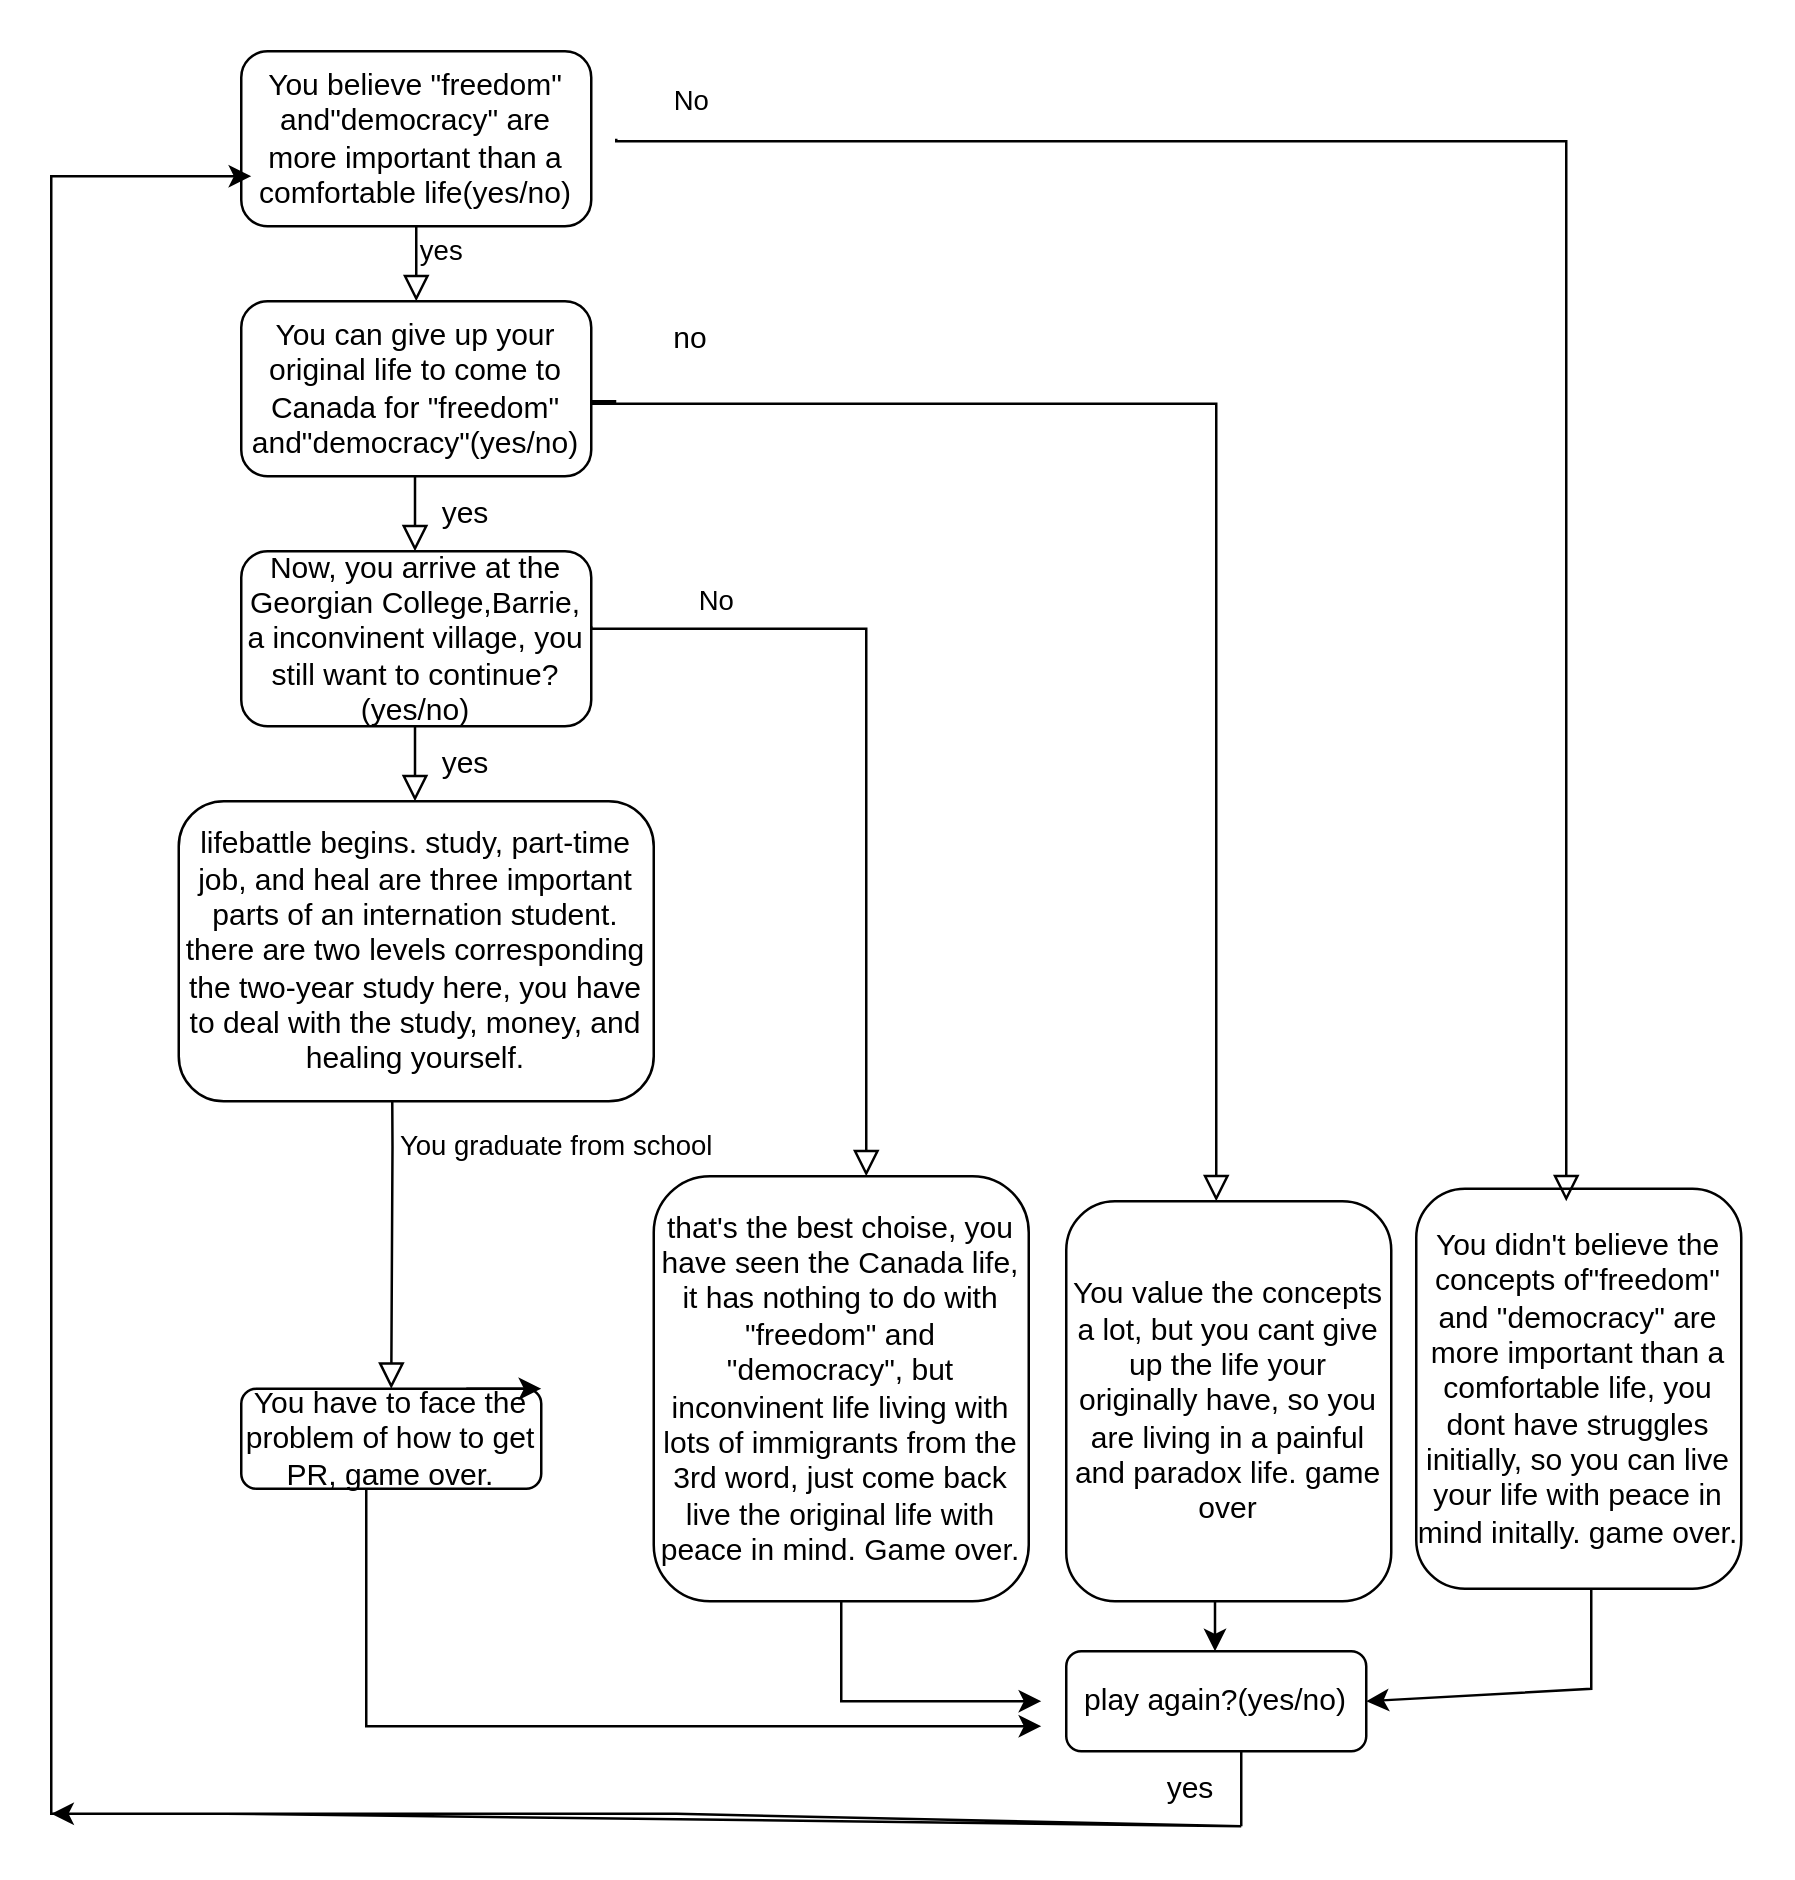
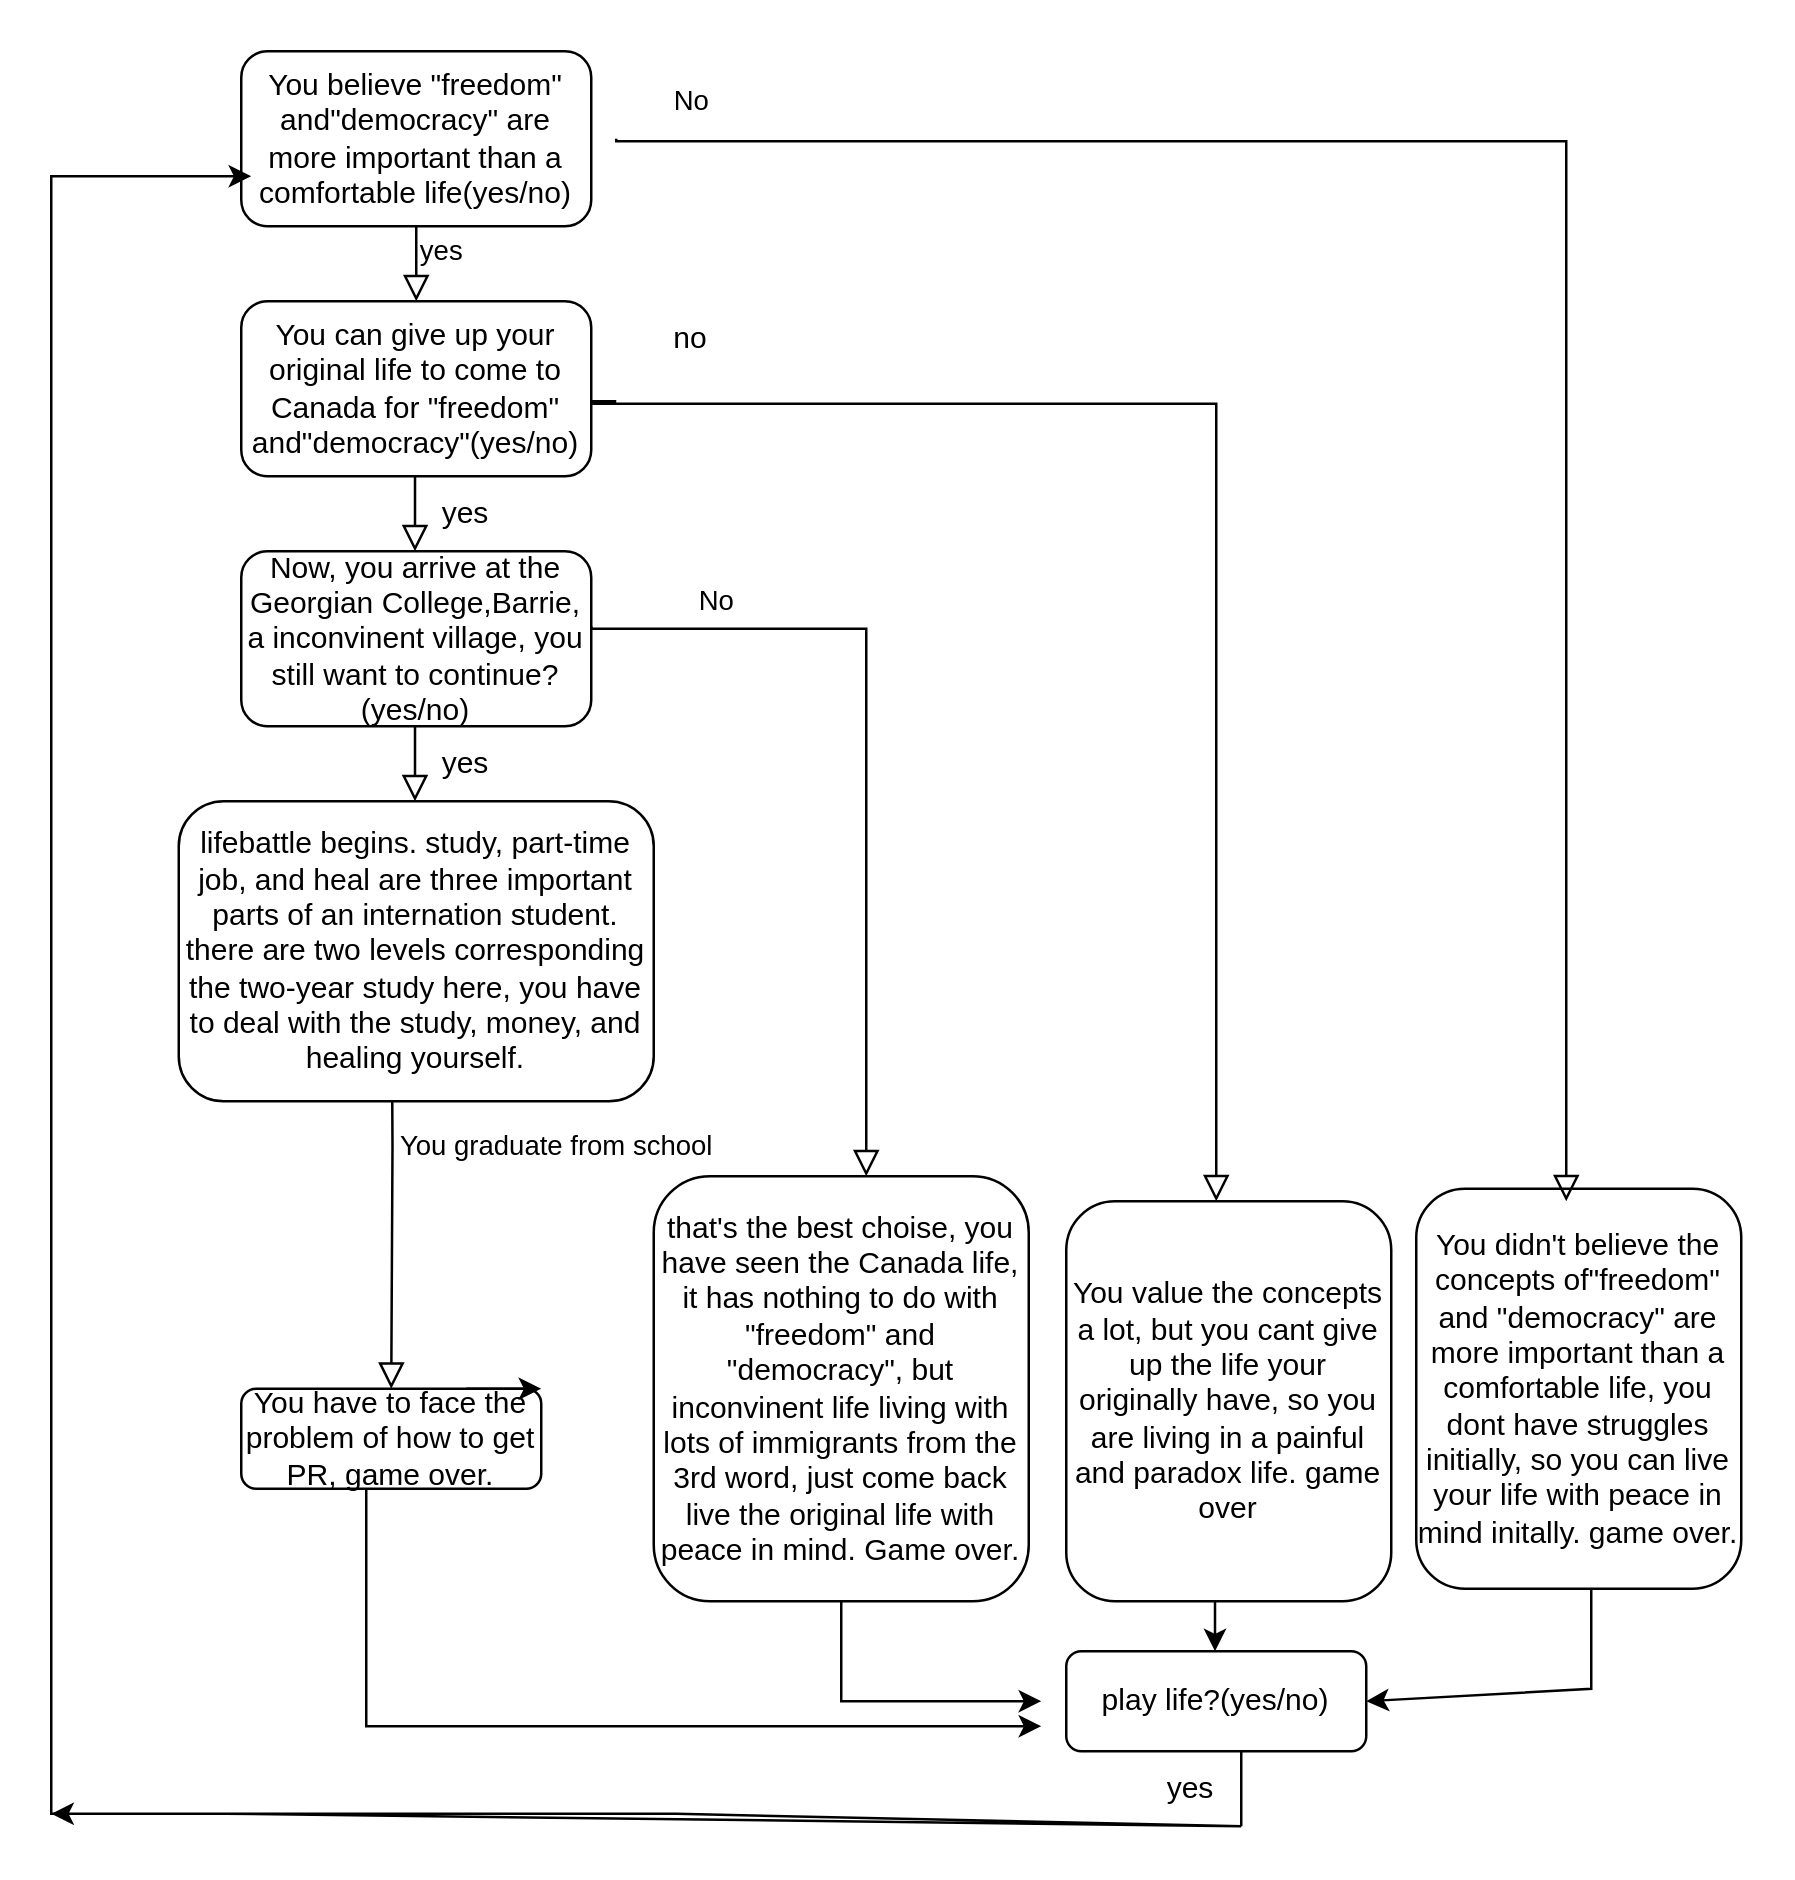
  <mxCell id="0" />
  <mxCell id="1" parent="0" />
  <mxCell id="2" value="" style="rounded=0;html=1;jettySize=auto;orthogonalLoop=1;fontSize=11;endArrow=block;endFill=0;endSize=8;strokeWidth=1;shadow=0;labelBackgroundColor=none;edgeStyle=orthogonalEdgeStyle;" parent="1" source="3" edge="1"><mxGeometry relative="1" as="geometry"><mxPoint x="166" y="120" as="targetPoint" /></mxGeometry></mxCell>
  <mxCell id="3" value="You believe &quot;freedom&quot; and&quot;democracy&quot; are more important than a comfortable life(yes/no)" style="rounded=1;whiteSpace=wrap;html=1;fontSize=12;glass=0;strokeWidth=1;shadow=0;" parent="1" vertex="1"><mxGeometry x="96" y="20" width="140" height="70" as="geometry" /></mxCell>
  <mxCell id="4" value="&amp;nbsp; &amp;nbsp; &amp;nbsp; &amp;nbsp; &amp;nbsp; &amp;nbsp; &amp;nbsp; &amp;nbsp; &amp;nbsp;You graduate from school" style="rounded=0;html=1;jettySize=auto;orthogonalLoop=1;fontSize=11;endArrow=block;endFill=0;endSize=8;strokeWidth=1;shadow=0;labelBackgroundColor=none;edgeStyle=orthogonalEdgeStyle;" parent="1" target="5" edge="1"><mxGeometry x="0.003" y="-39" relative="1" as="geometry"><mxPoint x="39" y="39" as="offset" /><mxPoint x="156" y="360" as="sourcePoint" /></mxGeometry></mxCell>
  <mxCell id="5" value="You have to face the problem of how to get PR, game over." style="rounded=1;whiteSpace=wrap;html=1;fontSize=12;glass=0;strokeWidth=1;shadow=0;" parent="1" vertex="1"><mxGeometry x="96" y="555" width="120" height="40" as="geometry" /></mxCell>
  <mxCell id="6" value="You can give up your original life to come to Canada for &quot;freedom&quot; and&quot;democracy&quot;(yes/no)" style="rounded=1;whiteSpace=wrap;html=1;fontSize=12;glass=0;strokeWidth=1;shadow=0;" vertex="1" parent="1"><mxGeometry x="96" y="120" width="140" height="70" as="geometry" /></mxCell>
  <mxCell id="7" value="" style="rounded=0;html=1;jettySize=auto;orthogonalLoop=1;fontSize=11;endArrow=block;endFill=0;endSize=8;strokeWidth=1;shadow=0;labelBackgroundColor=none;edgeStyle=orthogonalEdgeStyle;" edge="1" parent="1"><mxGeometry relative="1" as="geometry"><mxPoint x="165.5" y="190" as="sourcePoint" /><mxPoint x="165.5" y="220" as="targetPoint" /></mxGeometry></mxCell>
  <mxCell id="8" value="Now, you arrive at the Georgian College,Barrie, a inconvinent village, you still want to continue?(yes/no)" style="rounded=1;whiteSpace=wrap;html=1;fontSize=12;glass=0;strokeWidth=1;shadow=0;" vertex="1" parent="1"><mxGeometry x="96" y="220" width="140" height="70" as="geometry" /></mxCell>
  <mxCell id="9" value="lifebattle begins. study, part-time job, and heal are three important parts of an internation student. there are two levels corresponding the two-year study here, you have to deal with the study, money, and healing yourself." style="rounded=1;whiteSpace=wrap;html=1;fontSize=12;glass=0;strokeWidth=1;shadow=0;" vertex="1" parent="1"><mxGeometry x="71" y="320" width="190" height="120" as="geometry" /></mxCell>
  <mxCell id="10" value="" style="rounded=0;html=1;jettySize=auto;orthogonalLoop=1;fontSize=11;endArrow=block;endFill=0;endSize=8;strokeWidth=1;shadow=0;labelBackgroundColor=none;edgeStyle=orthogonalEdgeStyle;" edge="1" parent="1"><mxGeometry relative="1" as="geometry"><mxPoint x="165.5" y="290" as="sourcePoint" /><mxPoint x="165.5" y="320" as="targetPoint" /></mxGeometry></mxCell>
  <mxCell id="11" style="edgeStyle=orthogonalEdgeStyle;rounded=0;orthogonalLoop=1;jettySize=auto;html=1;exitX=0.75;exitY=0;exitDx=0;exitDy=0;entryX=1;entryY=0;entryDx=0;entryDy=0;" edge="1" parent="1" source="5" target="5"><mxGeometry relative="1" as="geometry" /></mxCell>
  <mxCell id="12" value="You didn't believe the concepts of&quot;freedom&quot; and &quot;democracy&quot; are more important than a comfortable life, you dont have struggles initially, so you can live your life with peace in mind initally. game over." style="rounded=1;whiteSpace=wrap;html=1;fontSize=12;glass=0;strokeWidth=1;shadow=0;" vertex="1" parent="1"><mxGeometry x="566" y="475" width="130" height="160" as="geometry" /></mxCell>
  <mxCell id="13" value="No" style="edgeStyle=orthogonalEdgeStyle;rounded=0;html=1;jettySize=auto;orthogonalLoop=1;fontSize=11;endArrow=block;endFill=0;endSize=8;strokeWidth=1;shadow=0;labelBackgroundColor=none;" edge="1" parent="1"><mxGeometry x="-0.691" y="11" relative="1" as="geometry"><mxPoint as="offset" /><mxPoint x="236" y="250" as="sourcePoint" /><mxPoint x="346" y="470" as="targetPoint" /><Array as="points"><mxPoint x="236" y="251" /><mxPoint x="346" y="251" /></Array></mxGeometry></mxCell>
  <mxCell id="14" value="that's the best choise, you have seen the Canada life, it has nothing to do with &quot;freedom&quot; and &quot;democracy&quot;, but inconvinent life living with lots of immigrants from the 3rd word, just come back live the original life with peace in mind. Game over." style="rounded=1;whiteSpace=wrap;html=1;fontSize=12;glass=0;strokeWidth=1;shadow=0;" vertex="1" parent="1"><mxGeometry x="261" y="470" width="150" height="170" as="geometry" /></mxCell>
  <mxCell id="15" value="yes" style="edgeStyle=orthogonalEdgeStyle;rounded=0;html=1;jettySize=auto;orthogonalLoop=1;fontSize=11;endArrow=block;endFill=0;endSize=8;strokeWidth=1;shadow=0;labelBackgroundColor=none;" edge="1" parent="1"><mxGeometry x="-0.966" y="-85" relative="1" as="geometry"><mxPoint x="25" y="-60" as="offset" /><mxPoint x="246" y="160" as="sourcePoint" /><mxPoint x="486" y="480" as="targetPoint" /><Array as="points"><mxPoint x="236" y="160" /><mxPoint x="236" y="161" /><mxPoint x="486" y="161" /></Array></mxGeometry></mxCell>
  <mxCell id="16" value="You value the concepts a lot, but you cant give up the life your originally have, so you are living in a painful and paradox life. game over" style="rounded=1;whiteSpace=wrap;html=1;fontSize=12;glass=0;strokeWidth=1;shadow=0;" vertex="1" parent="1"><mxGeometry x="426" y="480" width="130" height="160" as="geometry" /></mxCell>
  <mxCell id="17" value="" style="endArrow=classic;startArrow=classic;html=1;rounded=0;exitX=0;exitY=0.5;exitDx=0;exitDy=0;" edge="1" parent="1"><mxGeometry width="50" height="50" relative="1" as="geometry"><mxPoint x="100" y="70" as="sourcePoint" /><mxPoint x="20" y="725" as="targetPoint" /><Array as="points"><mxPoint x="20" y="70" /><mxPoint x="20" y="355" /><mxPoint x="20" y="685" /><mxPoint x="20" y="725" /><mxPoint x="60" y="725" /><mxPoint x="190" y="725" /><mxPoint x="270" y="725" /><mxPoint x="496" y="730" /><mxPoint x="90" y="725" /></Array></mxGeometry></mxCell>
- <mxCell id="18" value="play again?(yes/no)" style="rounded=1;whiteSpace=wrap;html=1;fontSize=12;glass=0;strokeWidth=1;shadow=0;" vertex="1" parent="1"><mxGeometry x="426" y="660" width="120" height="40" as="geometry" /></mxCell>
+ <mxCell id="18" value="play life?(yes/no)" style="rounded=1;whiteSpace=wrap;html=1;fontSize=12;glass=0;strokeWidth=1;shadow=0;" vertex="1" parent="1"><mxGeometry x="426" y="660" width="120" height="40" as="geometry" /></mxCell>
  <mxCell id="19" value="" style="endArrow=classic;html=1;rounded=0;exitX=0.5;exitY=1;exitDx=0;exitDy=0;" edge="1" parent="1" source="14"><mxGeometry width="50" height="50" relative="1" as="geometry"><mxPoint x="326" y="710" as="sourcePoint" /><mxPoint x="416" y="680" as="targetPoint" /><Array as="points"><mxPoint x="336" y="680" /></Array></mxGeometry></mxCell>
  <mxCell id="20" value="" style="endArrow=classic;html=1;rounded=0;exitX=0.5;exitY=1;exitDx=0;exitDy=0;" edge="1" parent="1"><mxGeometry width="50" height="50" relative="1" as="geometry"><mxPoint x="146" y="595" as="sourcePoint" /><mxPoint x="416" y="690" as="targetPoint" /><Array as="points"><mxPoint x="146" y="635" /><mxPoint x="146" y="690" /></Array></mxGeometry></mxCell>
  <mxCell id="21" value="" style="endArrow=classic;html=1;rounded=0;exitX=0.5;exitY=1;exitDx=0;exitDy=0;entryX=1;entryY=0.5;entryDx=0;entryDy=0;" edge="1" parent="1" target="18"><mxGeometry width="50" height="50" relative="1" as="geometry"><mxPoint x="636" y="635" as="sourcePoint" /><mxPoint x="716" y="675" as="targetPoint" /><Array as="points"><mxPoint x="636" y="675" /></Array></mxGeometry></mxCell>
  <mxCell id="22" value="" style="endArrow=none;html=1;rounded=0;" edge="1" parent="1"><mxGeometry width="50" height="50" relative="1" as="geometry"><mxPoint x="496" y="730" as="sourcePoint" /><mxPoint x="496" y="700" as="targetPoint" /></mxGeometry></mxCell>
  <mxCell id="23" value="No" style="edgeStyle=orthogonalEdgeStyle;rounded=0;html=1;jettySize=auto;orthogonalLoop=1;fontSize=11;endArrow=block;endFill=0;endSize=8;strokeWidth=1;shadow=0;labelBackgroundColor=none;" edge="1" parent="1"><mxGeometry x="-0.923" y="16" relative="1" as="geometry"><mxPoint as="offset" /><mxPoint x="246" y="55" as="sourcePoint" /><mxPoint x="626" y="480" as="targetPoint" /><Array as="points"><mxPoint x="246" y="56" /><mxPoint x="626" y="56" /></Array></mxGeometry></mxCell>
  <mxCell id="24" value="" style="endArrow=classic;html=1;rounded=0;" edge="1" parent="1"><mxGeometry width="50" height="50" relative="1" as="geometry"><mxPoint x="485.5" y="640" as="sourcePoint" /><mxPoint x="485.5" y="660" as="targetPoint" /></mxGeometry></mxCell>
  <mxCell id="25" value="yes" style="text;html=1;align=center;verticalAlign=middle;whiteSpace=wrap;rounded=0;" vertex="1" parent="1"><mxGeometry x="156" y="190" width="60" height="30" as="geometry" /></mxCell>
  <mxCell id="26" value="yes" style="text;html=1;align=center;verticalAlign=middle;whiteSpace=wrap;rounded=0;" vertex="1" parent="1"><mxGeometry x="156" y="290" width="60" height="30" as="geometry" /></mxCell>
  <mxCell id="27" value="no" style="text;html=1;align=center;verticalAlign=middle;whiteSpace=wrap;rounded=0;" vertex="1" parent="1"><mxGeometry x="246" y="120" width="60" height="30" as="geometry" /></mxCell>
  <mxCell id="28" value="yes" style="text;html=1;align=center;verticalAlign=middle;whiteSpace=wrap;rounded=0;" vertex="1" parent="1"><mxGeometry x="446" y="700" width="60" height="30" as="geometry" /></mxCell>
